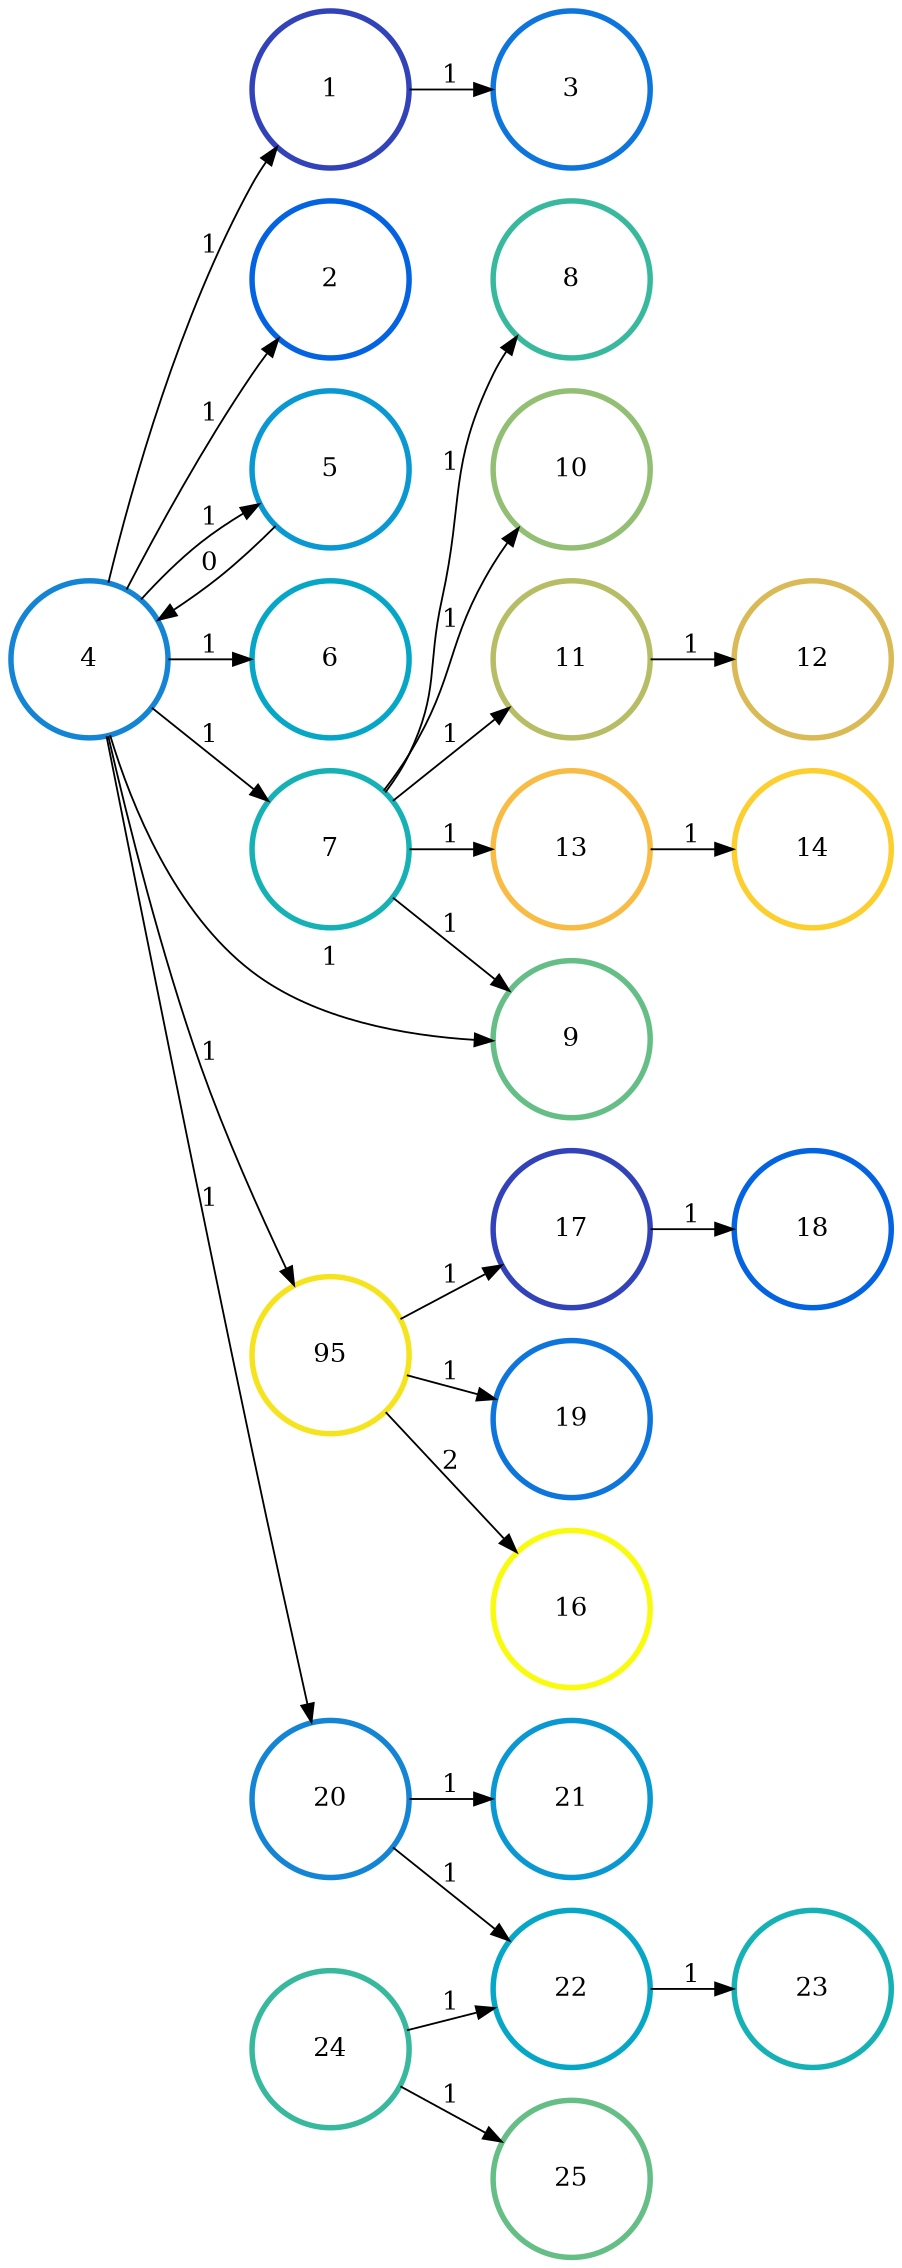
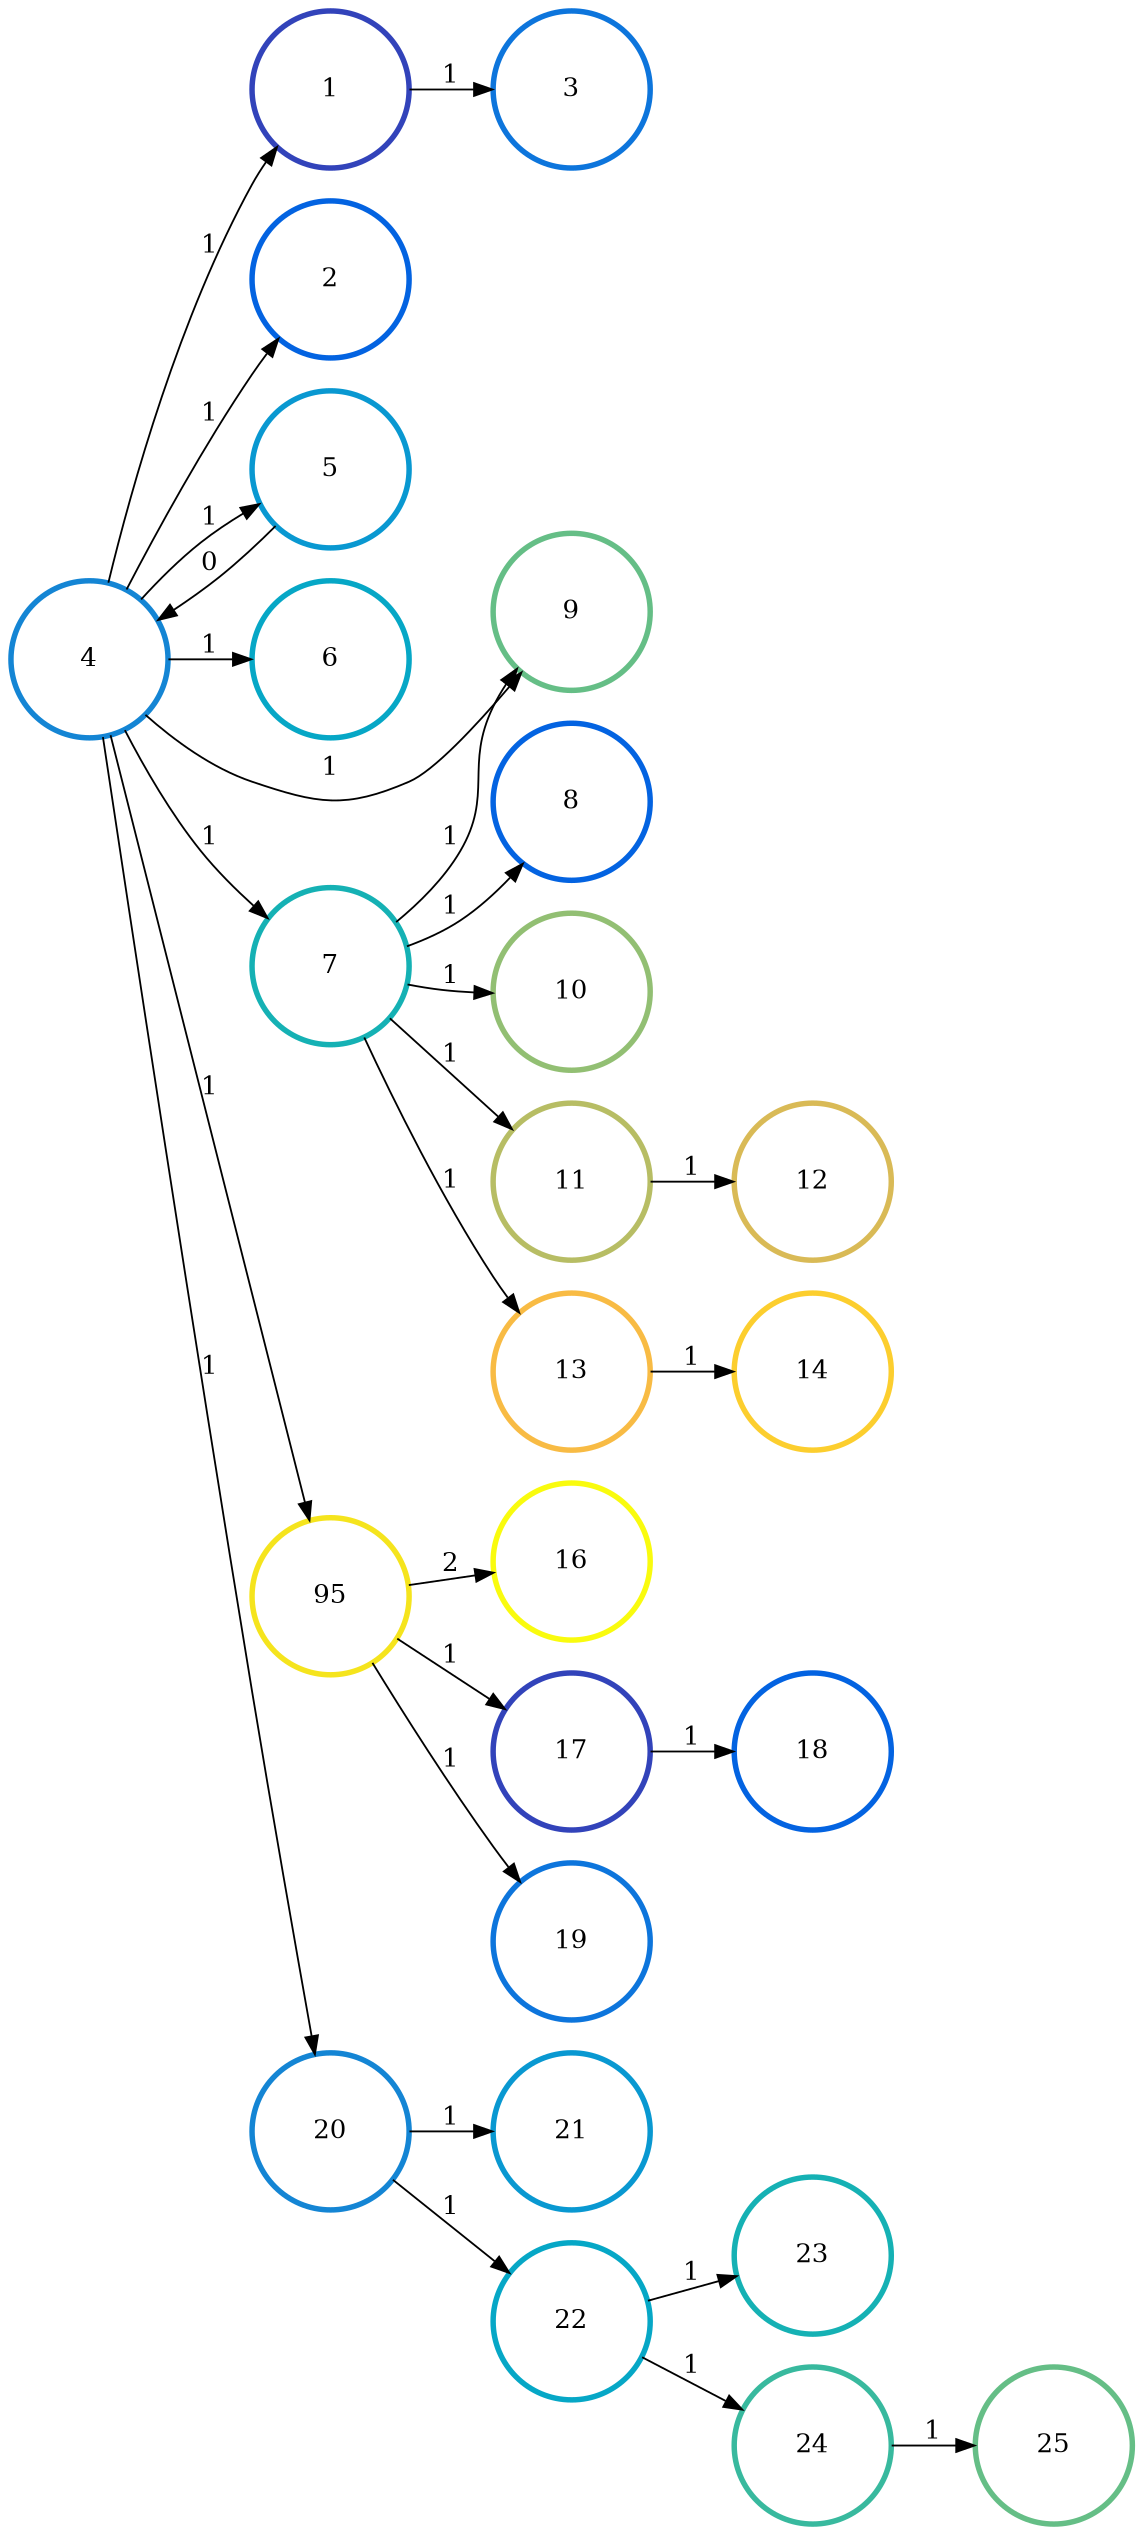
  digraph {
    rankdir=LR
    node [color="#3243BA" penwidth=3]
    edge [color=black penwidth=1]
    n1 [height=1.2 label=1 width=1.2]
    n2 [color="#0D75DC" height=1.2 label=3 width=1.2]
    n3 [color="#0363E1" height=1.2 label=2 width=1.2]
    n4 [color="#1485D4" height=1.2 label=4 width=1.2]
    n5 [color="#0998D1" height=1.2 label=5 width=1.2]
    n6 [color="#06A7C6" height=1.2 label=6 width=1.2]
    n7 [color="#15B1B4" height=1.2 label=7 width=1.2]
    n8 [color="#65BE86" height=1.2 label=9 width=1.2]
    n9 [color="#F5E41D" height=1.2 label=95 width=1.2]
    n10 [color="#1485D4" height=1.2 label=20 width=1.2]
-   n11 [color="#38B99E" height=1.2 label=8 width=1.2]
+   n11 [color="#0363E1" height=1.2 label=8 width=1.2]
    n12 [color="#92BF73" height=1.2 label=10 width=1.2]
    n13 [color="#B7BD64" height=1.2 label=11 width=1.2]
    n14 [color="#F8BB44" height=1.2 label=13 width=1.2]
    n15 [color="#F9FB0E" height=1.2 label=16 width=1.2]
    n16 [height=1.2 label=17 width=1.2]
    n17 [color="#0D75DC" height=1.2 label=19 width=1.2]
    n18 [color="#0998D1" height=1.2 label=21 width=1.2]
    n19 [color="#06A7C6" height=1.2 label=22 width=1.2]
    n20 [color="#D9BA56" height=1.2 label=12 width=1.2]
    n21 [color="#FCCE2E" height=1.2 label=14 width=1.2]
    n22 [color="#0363E1" height=1.2 label=18 width=1.2]
    n23 [color="#15B1B4" height=1.2 label=23 width=1.2]
    n24 [color="#38B99E" height=1.2 label=24 width=1.2]
    n25 [color="#65BE86" height=1.2 label=25 width=1.2]
    n1 -> n2 [label=1]
    n4 -> n1 [label=1]
    n4 -> n3 [label=1]
    n4 -> n5 [label=1]
    n4 -> n6 [label=1]
    n4 -> n7 [label=1]
    n4 -> n8 [label=1]
    n4 -> n9 [label=1]
    n4 -> n10 [label=1]
    n5 -> n4 [label=0]
    n7 -> n8 [label=1]
    n7 -> n11 [label=1]
    n7 -> n12 [label=1]
    n7 -> n13 [label=1]
    n7 -> n14 [label=1]
    n9 -> n15 [label=2]
    n9 -> n16 [label=1]
    n9 -> n17 [label=1]
    n10 -> n18 [label=1]
    n10 -> n19 [label=1]
    n13 -> n20 [label=1]
    n14 -> n21 [label=1]
    n16 -> n22 [label=1]
    n19 -> n23 [label=1]
-   n24 -> n19 [label=1]
+   n19 -> n24 [label=1]
    n24 -> n25 [label=1]
  }
